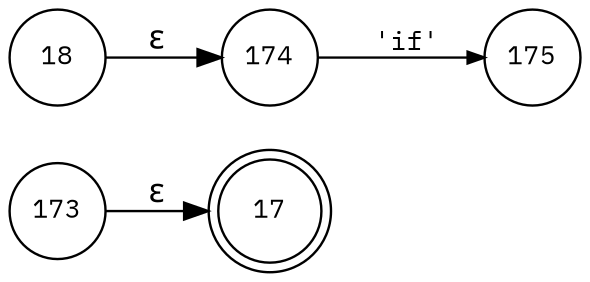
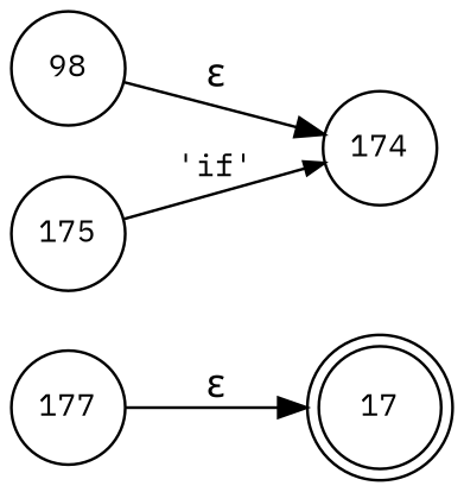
  digraph {
    fontname="IBM Plex Mono"
    rankdir=LR
    node [fixedsize=true fontname="IBM Plex Mono" fontsize=11 shape=circle peripheries=1]
    edge [fontname="IBM Plex Mono"]
    n1 [label=17 shape=doublecircle width=.6 peripheries=""]
-   n2 [label=173 width=.55]
-   n3 [label=18 width=.55]
+   n2 [label=177 width=.55]
+   n3 [label=98 width=.55]
    n4 [label=174 width=.55]
    n5 [label=175 width=.55]
    n2 -> n1 [label="&epsilon;"]
    n3 -> n4 [label="&epsilon;"]
-   n4 -> n5 [arrowhead=normal arrowsize=.7 fontsize=11 label="'if'"]
+   n5 -> n4 [arrowhead=normal arrowsize=.7 fontsize=11 label="'if'"]
  }
